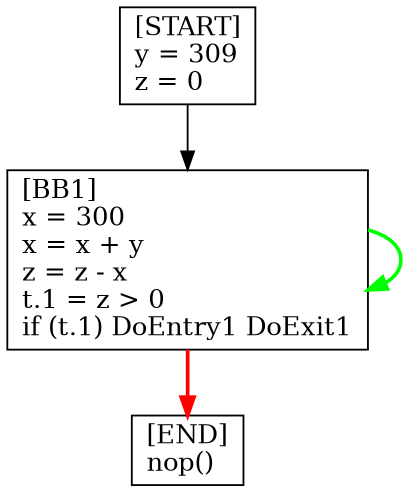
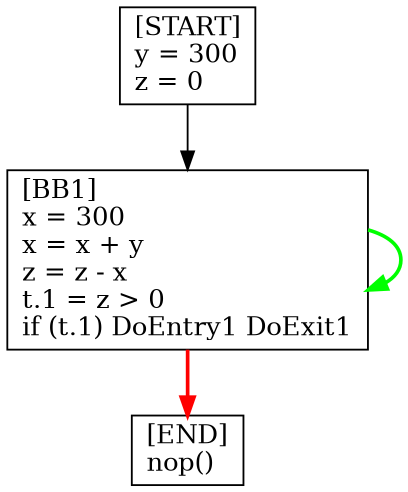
  digraph {
    node [shape=box]
    edge [penwidth=2]
-   n1 [label="[START]\ly = 309\lz = 0\l"]
+   n1 [label="[START]\ly = 300\lz = 0\l"]
    n2 [label="[BB1]\lx = 300\lx = x + y\lz = z - x\lt.1 = z > 0\lif (t.1) DoEntry1 DoExit1\l"]
    n3 [label="[END]\lnop()\l"]
    n1 -> n2 [penwidth=""]
    n2 -> n2 [color=green]
    n2 -> n3 [color=red]
  }
